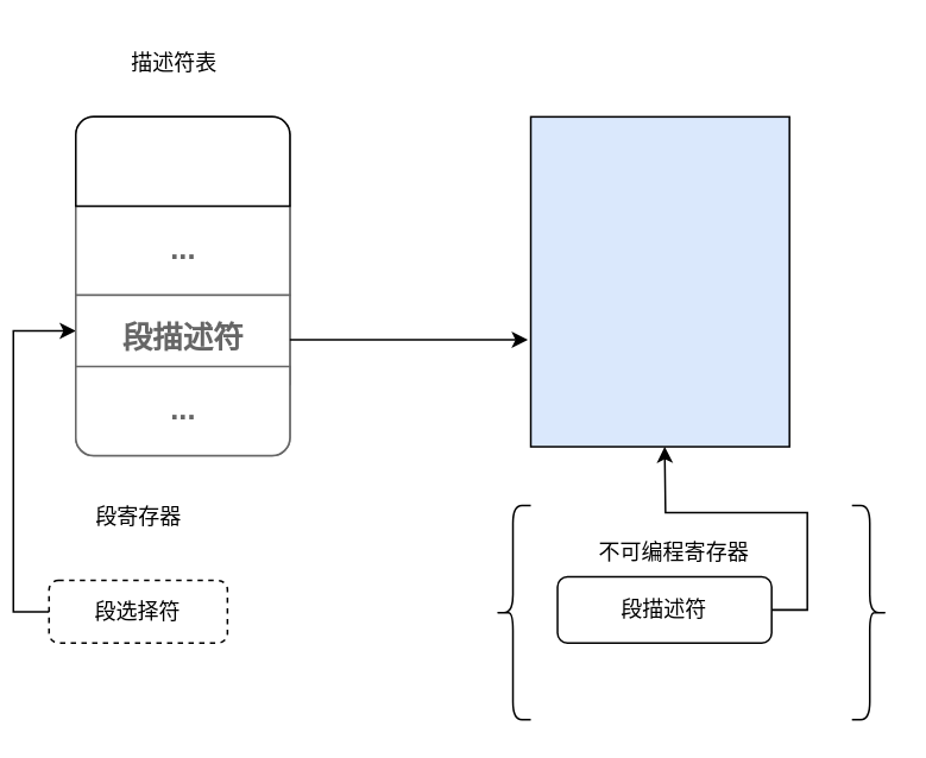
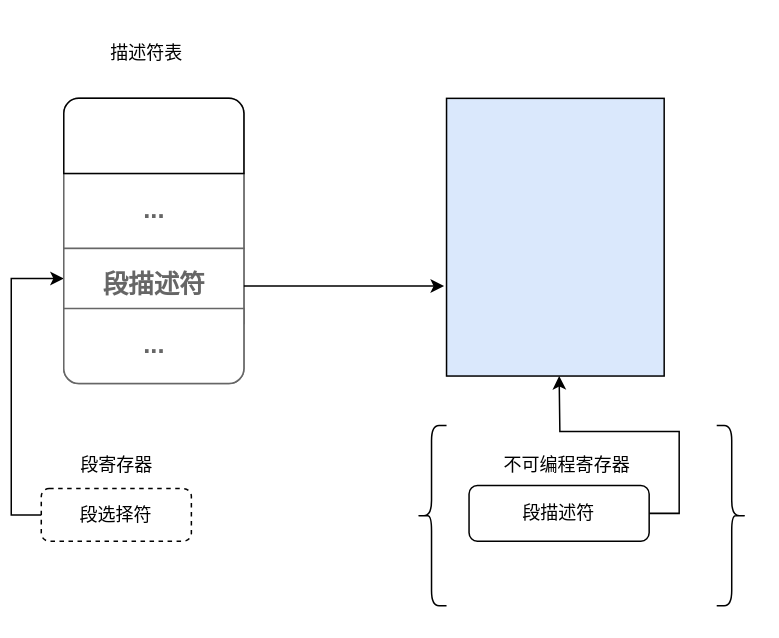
  <mxCell id="0" />
  <mxCell id="1" parent="0" />
  <mxCell id="2" style="edgeStyle=orthogonalEdgeStyle;rounded=0;orthogonalLoop=1;jettySize=auto;html=1;exitX=0;exitY=0.5;exitDx=0;exitDy=0;entryX=0;entryY=0.4;entryDx=0;entryDy=0;entryPerimeter=0;" edge="1" parent="1" source="3" target="7"><mxGeometry relative="1" as="geometry" /></mxCell>
  <mxCell id="3" value="段选择符" style="rounded=1;whiteSpace=wrap;html=1;dashed=1;" vertex="1" parent="1"><mxGeometry x="20" y="325" width="100" height="35" as="geometry" /></mxCell>
- <mxCell id="4" value="段寄存器" style="text;html=1;align=center;verticalAlign=middle;resizable=0;points=[];autosize=1;strokeColor=none;fillColor=none;" vertex="1" parent="1"><mxGeometry x="35" y="275" width="70" height="30" as="geometry" /></mxCell>
+ <mxCell id="4" value="段寄存器" style="text;html=1;align=center;verticalAlign=middle;resizable=0;points=[];autosize=1;strokeColor=none;fillColor=none;" vertex="1" parent="1"><mxGeometry x="35" y="295" width="70" height="30" as="geometry" /></mxCell>
  <mxCell id="5" value="" style="strokeWidth=1;shadow=0;dashed=0;align=center;html=1;shape=mxgraph.mockup.rrect;rSize=10;strokeColor=#666666;" vertex="1" parent="1"><mxGeometry x="35" y="65" width="120" height="190" as="geometry" /></mxCell>
  <mxCell id="6" value="..." style="strokeColor=inherit;fillColor=inherit;gradientColor=inherit;strokeWidth=1;shadow=0;dashed=0;align=center;html=1;shape=mxgraph.mockup.rrect;rSize=0;fontSize=17;fontColor=#666666;fontStyle=1;resizeWidth=1;" vertex="1" parent="5"><mxGeometry width="120" height="50" relative="1" as="geometry"><mxPoint y="50" as="offset" /></mxGeometry></mxCell>
  <mxCell id="7" value="段描述符" style="strokeColor=inherit;fillColor=inherit;gradientColor=inherit;strokeWidth=1;shadow=0;dashed=0;align=center;html=1;shape=mxgraph.mockup.rrect;rSize=0;fontSize=17;fontColor=#666666;fontStyle=1;resizeWidth=1;" vertex="1" parent="5"><mxGeometry width="120" height="50" relative="1" as="geometry"><mxPoint y="100" as="offset" /></mxGeometry></mxCell>
  <mxCell id="8" value="..." style="strokeColor=inherit;fillColor=inherit;gradientColor=inherit;strokeWidth=1;shadow=0;dashed=0;align=center;html=1;shape=mxgraph.mockup.bottomButton;rSize=10;fontSize=17;fontColor=#666666;fontStyle=1;resizeWidth=1;" vertex="1" parent="5"><mxGeometry y="1" width="120" height="50" relative="1" as="geometry"><mxPoint y="-50" as="offset" /></mxGeometry></mxCell>
  <mxCell id="9" style="edgeStyle=orthogonalEdgeStyle;rounded=0;orthogonalLoop=1;jettySize=auto;html=1;entryX=-0.011;entryY=0.667;entryDx=0;entryDy=0;entryPerimeter=0;" edge="1" parent="5" source="7"><mxGeometry relative="1" as="geometry"><mxPoint x="253.35" y="125.06" as="targetPoint" /></mxGeometry></mxCell>
  <mxCell id="10" value="" style="strokeWidth=1;shadow=0;dashed=0;align=center;html=1;shape=mxgraph.mockup.topButton;rSize=10;fontSize=17;fontStyle=1;resizeWidth=1;" vertex="1" parent="5"><mxGeometry width="120" height="50" relative="1" as="geometry" /></mxCell>
  <mxCell id="11" value="描述符表" style="text;html=1;align=center;verticalAlign=middle;resizable=0;points=[];autosize=1;strokeColor=none;fillColor=none;" vertex="1" parent="1"><mxGeometry x="55" y="20" width="70" height="30" as="geometry" /></mxCell>
  <mxCell id="12" style="edgeStyle=orthogonalEdgeStyle;rounded=0;orthogonalLoop=1;jettySize=auto;html=1;exitX=1;exitY=0.5;exitDx=0;exitDy=0;" edge="1" parent="1" source="13"><mxGeometry relative="1" as="geometry"><mxPoint x="365.034" y="250" as="targetPoint" /></mxGeometry></mxCell>
  <mxCell id="13" value="段描述符" style="rounded=1;whiteSpace=wrap;html=1;" vertex="1" parent="1"><mxGeometry x="305" y="323" width="120" height="37" as="geometry" /></mxCell>
  <mxCell id="14" value="不可编程寄存器" style="text;html=1;align=center;verticalAlign=middle;resizable=0;points=[];autosize=1;strokeColor=none;fillColor=none;" vertex="1" parent="1"><mxGeometry x="315" y="295" width="110" height="30" as="geometry" /></mxCell>
  <mxCell id="15" value="" style="whiteSpace=wrap;html=1;rounded=0;fillColor=#DAE8FC;" vertex="1" parent="1"><mxGeometry x="290" y="65" width="145" height="185" as="geometry" /></mxCell>
  <mxCell id="16" value="" style="shape=curlyBracket;whiteSpace=wrap;html=1;rounded=1;fillColor=#DAE8FC;" vertex="1" parent="1"><mxGeometry x="270" y="283" width="20" height="120" as="geometry" /></mxCell>
  <mxCell id="17" value="" style="shape=curlyBracket;whiteSpace=wrap;html=1;rounded=1;flipH=1;fillColor=#DAE8FC;" vertex="1" parent="1"><mxGeometry x="470" y="283" width="20" height="120" as="geometry" /></mxCell>
